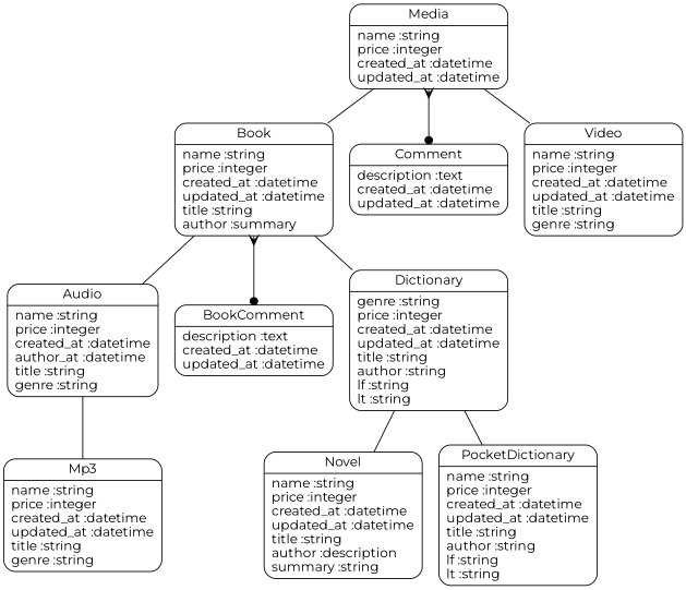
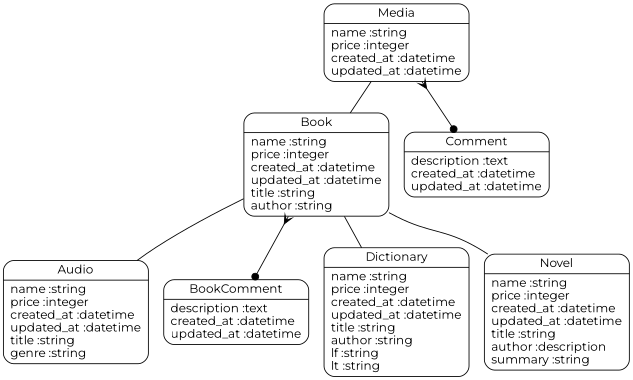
  digraph {
    fontname=Montserrat
    splines=true
    node [fontname=Montserrat shape=Mrecord]
    edge [arrowhead=none arrowtail=onormal fontname=Montserrat]
-   n1 [label="{Audio|name :string\lprice :integer\lcreated_at :datetime\lauthor_at :datetime\ltitle :string\lgenre :string\l}"]
-   n2 [label="{Mp3|name :string\lprice :integer\lcreated_at :datetime\lupdated_at :datetime\ltitle :string\lgenre :string\l}"]
-   n3 [label="{Book|name :string\lprice :integer\lcreated_at :datetime\lupdated_at :datetime\ltitle :string\lauthor :summary\l}"]
+   n1 [label="{Audio|name :string\lprice :integer\lcreated_at :datetime\lupdated_at :datetime\ltitle :string\lgenre :string\l}"]
+   n3 [label="{Book|name :string\lprice :integer\lcreated_at :datetime\lupdated_at :datetime\ltitle :string\lauthor :string\l}"]
    n4 [label="{BookComment|description :text\lcreated_at :datetime\lupdated_at :datetime\l}"]
-   n5 [label="{Dictionary|genre :string\lprice :integer\lcreated_at :datetime\lupdated_at :datetime\ltitle :string\lauthor :string\llf :string\llt :string\l}"]
+   n5 [label="{Dictionary|name :string\lprice :integer\lcreated_at :datetime\lupdated_at :datetime\ltitle :string\lauthor :string\llf :string\llt :string\l}"]
    n6 [label="{Novel|name :string\lprice :integer\lcreated_at :datetime\lupdated_at :datetime\ltitle :string\lauthor :description\lsummary :string\l}"]
-   n7 [label="{PocketDictionary|name :string\lprice :integer\lcreated_at :datetime\lupdated_at :datetime\ltitle :string\lauthor :string\llf :string\llt :string\l}"]
    n8 [label="{Comment|description :text\lcreated_at :datetime\lupdated_at :datetime\l}"]
    n9 [label="{Media|name :string\lprice :integer\lcreated_at :datetime\lupdated_at :datetime\l}"]
-   n10 [label="{Video|name :string\lprice :integer\lcreated_at :datetime\lupdated_at :datetime\ltitle :string\lgenre :string\l}"]
-   n1 -> n2
    n3 -> n1
    n3 -> n4 [arrowhead=dot arrowtail=crow dir=both]
    n3 -> n5
-   n5 -> n6
-   n5 -> n7
+   n3 -> n6
    n9 -> n3
    n9 -> n8 [arrowhead=dot arrowtail=crow dir=both]
-   n9 -> n10
  }
